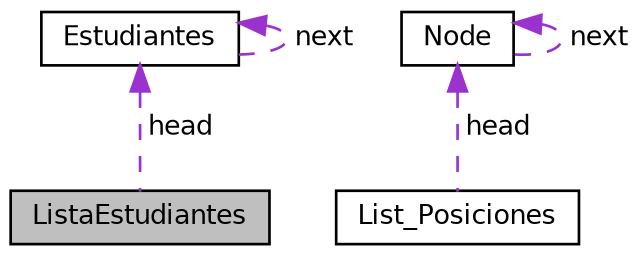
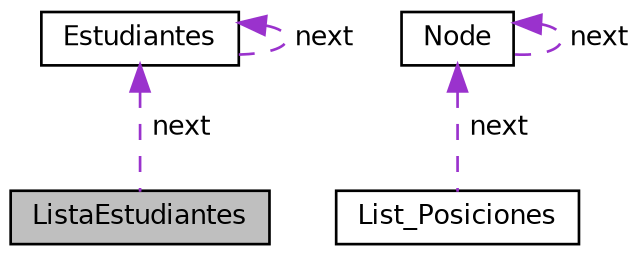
  digraph {
    node [color=black fillcolor=white fontname=Helvetica fontsize=10 shape=record style=filled]
    edge [color=darkorchid3 dir=back fontname=Helvetica fontsize=10 labelfontname=Helvetica labelfontsize=10 style=dashed]
    n1 [fillcolor=grey75 fontcolor=black height=0.2 label=ListaEstudiantes width=0.4]
    n2 [height=0.2 label=Estudiantes width=0.4]
    n3 [height=0.2 label=List_Posiciones width=0.4]
    n4 [height=0.2 label="Node" width=0.4]
-   n2 -> n1 [label=" head"]
+   n2 -> n1 [label=" next"]
    n2 -> n2 [label=" next"]
-   n4 -> n3 [label=" head"]
+   n4 -> n3 [label=" next"]
    n4 -> n4 [label=" next"]
  }
